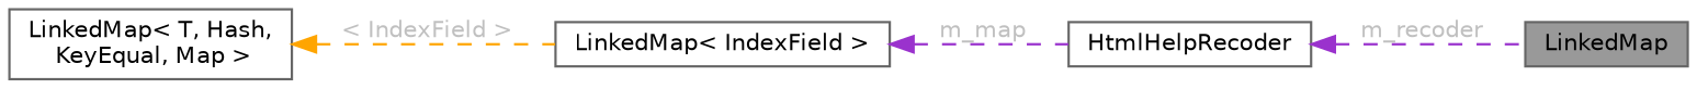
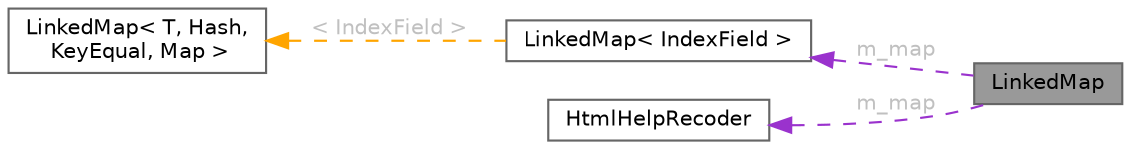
  digraph {
    rankdir=LR
    node [color=gray40 fillcolor=white fontname=Helvetica fontsize=10 shape=box style=filled]
    edge [color=darkorchid3 dir=back fontcolor=grey fontname=Helvetica fontsize=10 labelfontname=Helvetica labelfontsize=10 style=dashed]
    n1 [fillcolor=grey60 fontcolor=black height=0.2 label=LinkedMap width=0.4]
    n2 [height=0.2 label="LinkedMap\< IndexField \>" width=0.4]
    n3 [height=0.2 label="LinkedMap\< T, Hash,\l KeyEqual, Map \>" width=0.4]
    n4 [height=0.2 label=HtmlHelpRecoder width=0.4]
-   n2 -> n4 [label=" m_map"]
+   n2 -> n1 [label=" m_map"]
    n3 -> n2 [color=orange label=" \< IndexField \>"]
-   n4 -> n1 [label=" m_recoder"]
+   n4 -> n1 [label=" m_map"]
  }
